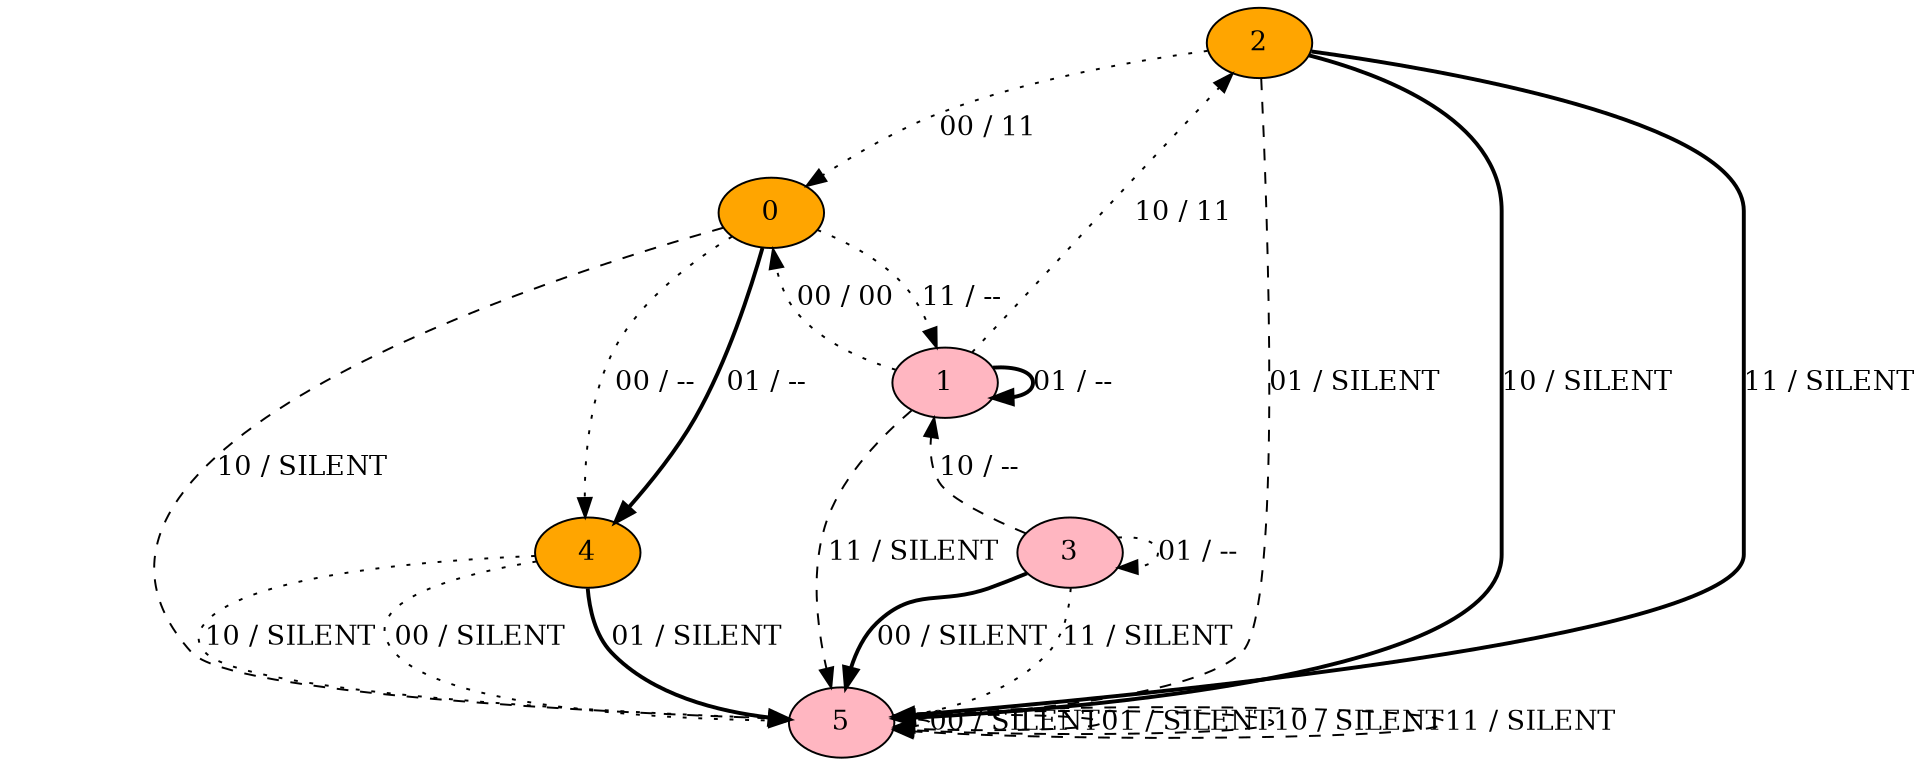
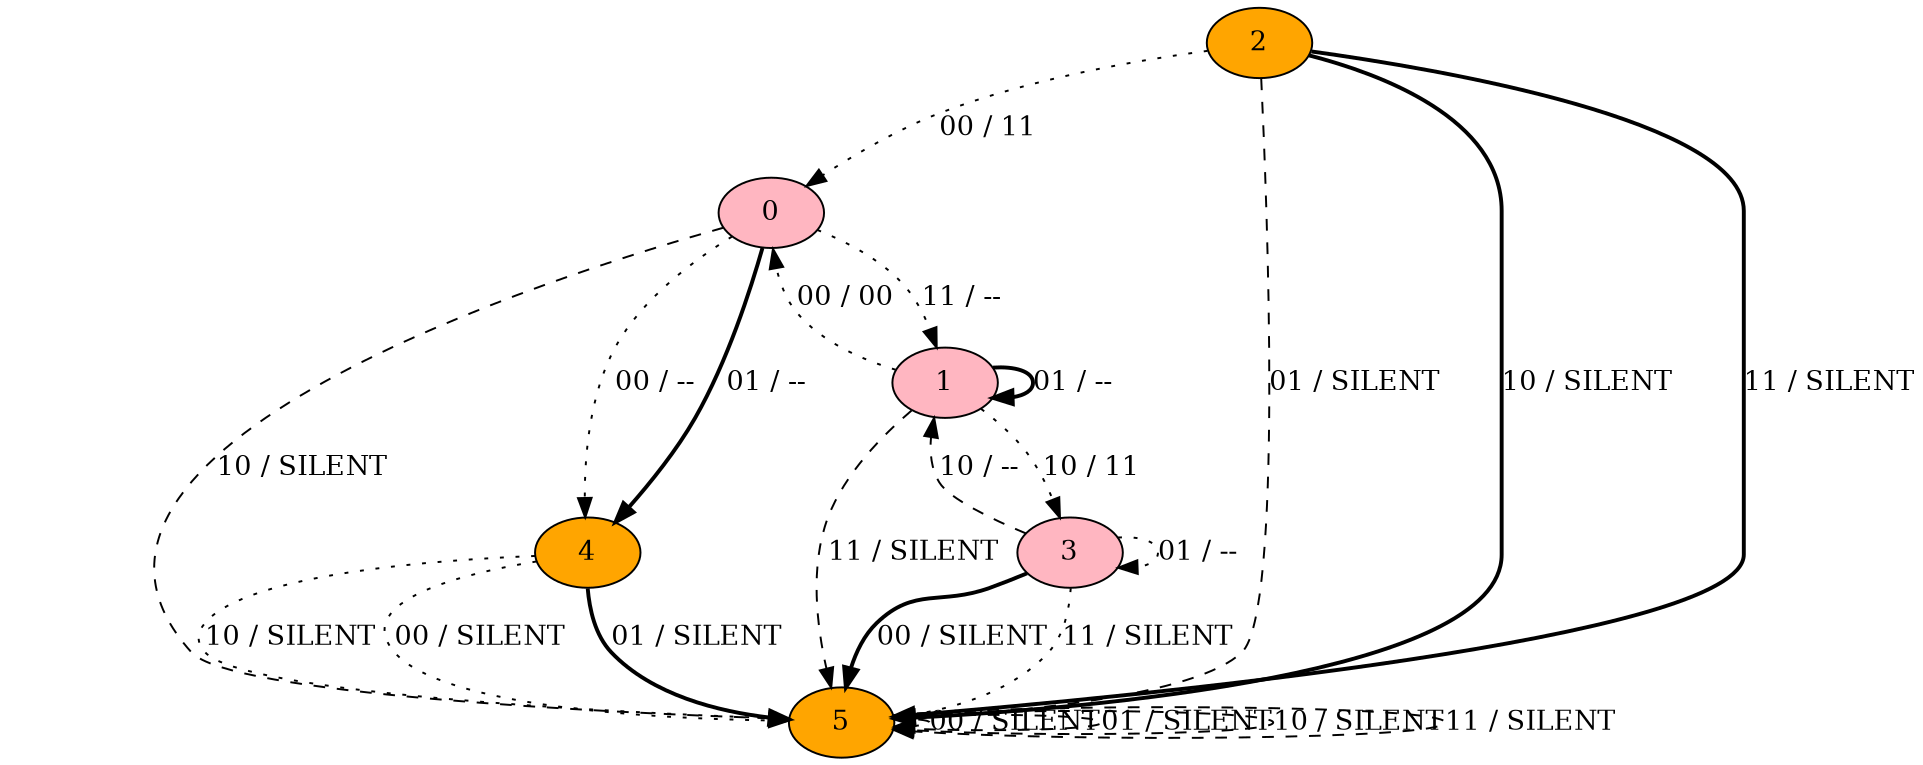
  digraph {
    node [fillcolor=orange style=filled]
    edge [style=dotted]
    2
-   0
-   5 [fillcolor=lightpink]
+   0 [fillcolor=lightpink]
+   5
    1 [fillcolor=lightpink]
    4
    3 [fillcolor=lightpink]
    2 -> 0 [label="00 / 11"]
    2 -> 5 [label="01 / SILENT" style=dashed]
    2 -> 5 [label="10 / SILENT" style=bold]
    2 -> 5 [label="11 / SILENT" style=bold]
    0 -> 5 [label="10 / SILENT" style=dashed]
    0 -> 1 [label="11 / --"]
    0 -> 4 [label="00 / --"]
    0 -> 4 [label="01 / --" style=bold]
    5 -> 5 [label="00 / SILENT" style=dashed]
    5 -> 5 [label="01 / SILENT" style=dashed]
    5 -> 5 [label="10 / SILENT" style=dashed]
    5 -> 5 [label="11 / SILENT" style=dashed]
    1 -> 0 [label="00 / 00"]
    1 -> 5 [label="11 / SILENT" style=dashed]
    1 -> 1 [label="01 / --" style=bold]
-   1 -> 2 [label="10 / 11"]
+   1 -> 3 [label="10 / 11"]
    4 -> 5 [label="00 / SILENT"]
    4 -> 5 [label="01 / SILENT" style=bold]
    4 -> 5 [label="10 / SILENT"]
    3 -> 5 [label="00 / SILENT" style=bold]
    3 -> 5 [label="11 / SILENT"]
    3 -> 1 [label="10 / --" style=dashed]
    3 -> 3 [label="01 / --"]
  }
